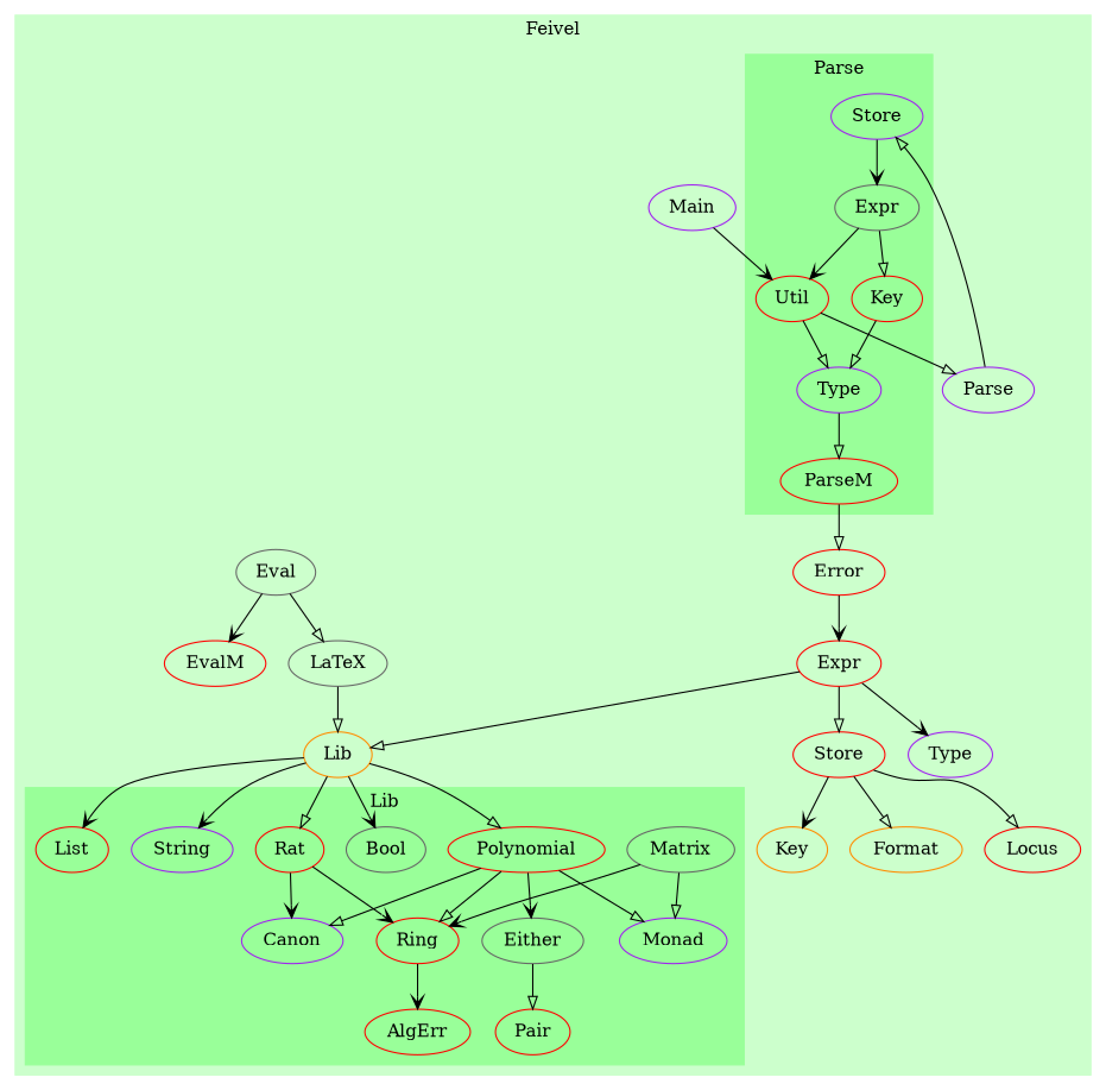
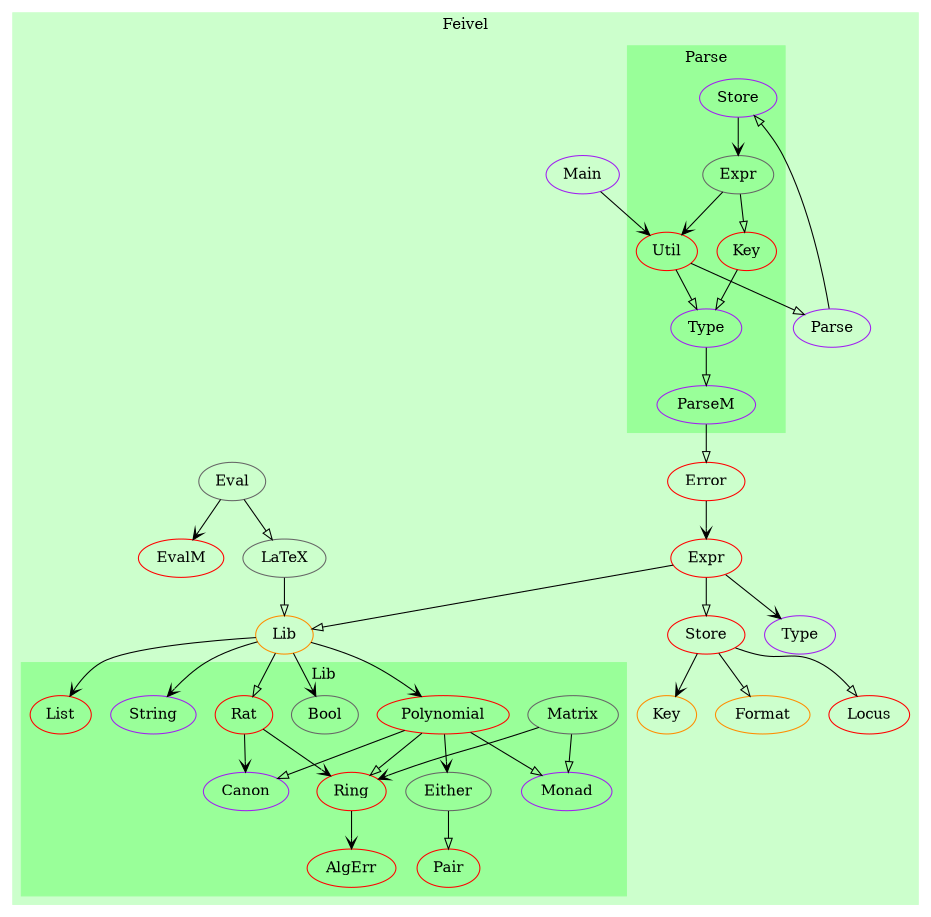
  digraph {
    node [color=red]
    edge [arrowhead=onormal]
    n1 [color=purple label=Monad]
    n2 [color=gray40 label=Matrix]
    n3 [label=Rat]
    n4 [color=purple label=String]
    n5 [label=AlgErr]
    n6 [color=gray40 label=Either]
    n7 [label=Ring]
    n8 [label=List]
    n9 [color=purple label=Canon]
    n10 [label=Pair]
    n11 [label=Polynomial]
    n12 [color=gray40 label=Bool]
    n13 [color=purple label=Store]
    n14 [color=purple label=Type]
    n15 [color=gray40 label=Expr]
    n16 [label=Util]
    n17 [label=Key]
-   n18 [label=ParseM]
+   n18 [color=purple label=ParseM]
    n19 [label=Error]
    n20 [label=Store]
    n21 [color=purple label=Type]
    n22 [label=Expr]
    n23 [color=darkorange label=Key]
    n24 [color=darkorange label=Format]
    n25 [label=EvalM]
    n26 [color=purple label=Main]
    n27 [color=purple label=Parse]
    n28 [color=gray40 label=LaTeX]
    n29 [color=gray40 label=Eval]
    n30 [label=Locus]
    n31 [color=darkorange label=Lib]
    subgraph cluster_1 {
      color="#ccffcc"
      label=Feivel
      style=filled
      n19
      n20
      n21
      n22
      n23
      n24
      n25
      n26
      n27
      n28
      n29
      n30
      n31
      subgraph cluster_2 {
        color="#99ff99"
        label=Lib
        style=filled
        n1
        n2
        n3
        n4
        n5
        n6
        n7
        n8
        n9
        n10
        n11
        n12
      }
      subgraph cluster_3 {
        color="#99ff99"
        label=Parse
        style=filled
        n13
        n14
        n15
        n16
        n17
        n18
      }
    }
    n2 -> n1
    n2 -> n7 [arrowhead=vee]
    n3 -> n7 [arrowhead=vee]
    n3 -> n9 [arrowhead=vee]
    n6 -> n10
    n7 -> n5 [arrowhead=vee]
    n11 -> n1
    n11 -> n6 [arrowhead=vee]
    n11 -> n7
    n11 -> n9
    n13 -> n15 [arrowhead=vee]
    n14 -> n18
    n15 -> n16 [arrowhead=vee]
    n15 -> n17
    n16 -> n14
    n16 -> n27
    n17 -> n14
    n18 -> n19
    n19 -> n22 [arrowhead=vee]
    n20 -> n23 [arrowhead=vee]
    n20 -> n24
    n20 -> n30
    n22 -> n20
    n22 -> n21 [arrowhead=vee]
    n22 -> n31
    n26 -> n16 [arrowhead=vee]
    n27 -> n13
    n28 -> n31
    n29 -> n25 [arrowhead=vee]
    n29 -> n28
    n31 -> n3
    n31 -> n4 [arrowhead=vee]
    n31 -> n8 [arrowhead=vee]
-   n31 -> n11
+   n31 -> n11 [arrowhead=vee]
    n31 -> n12 [arrowhead=vee]
  }
